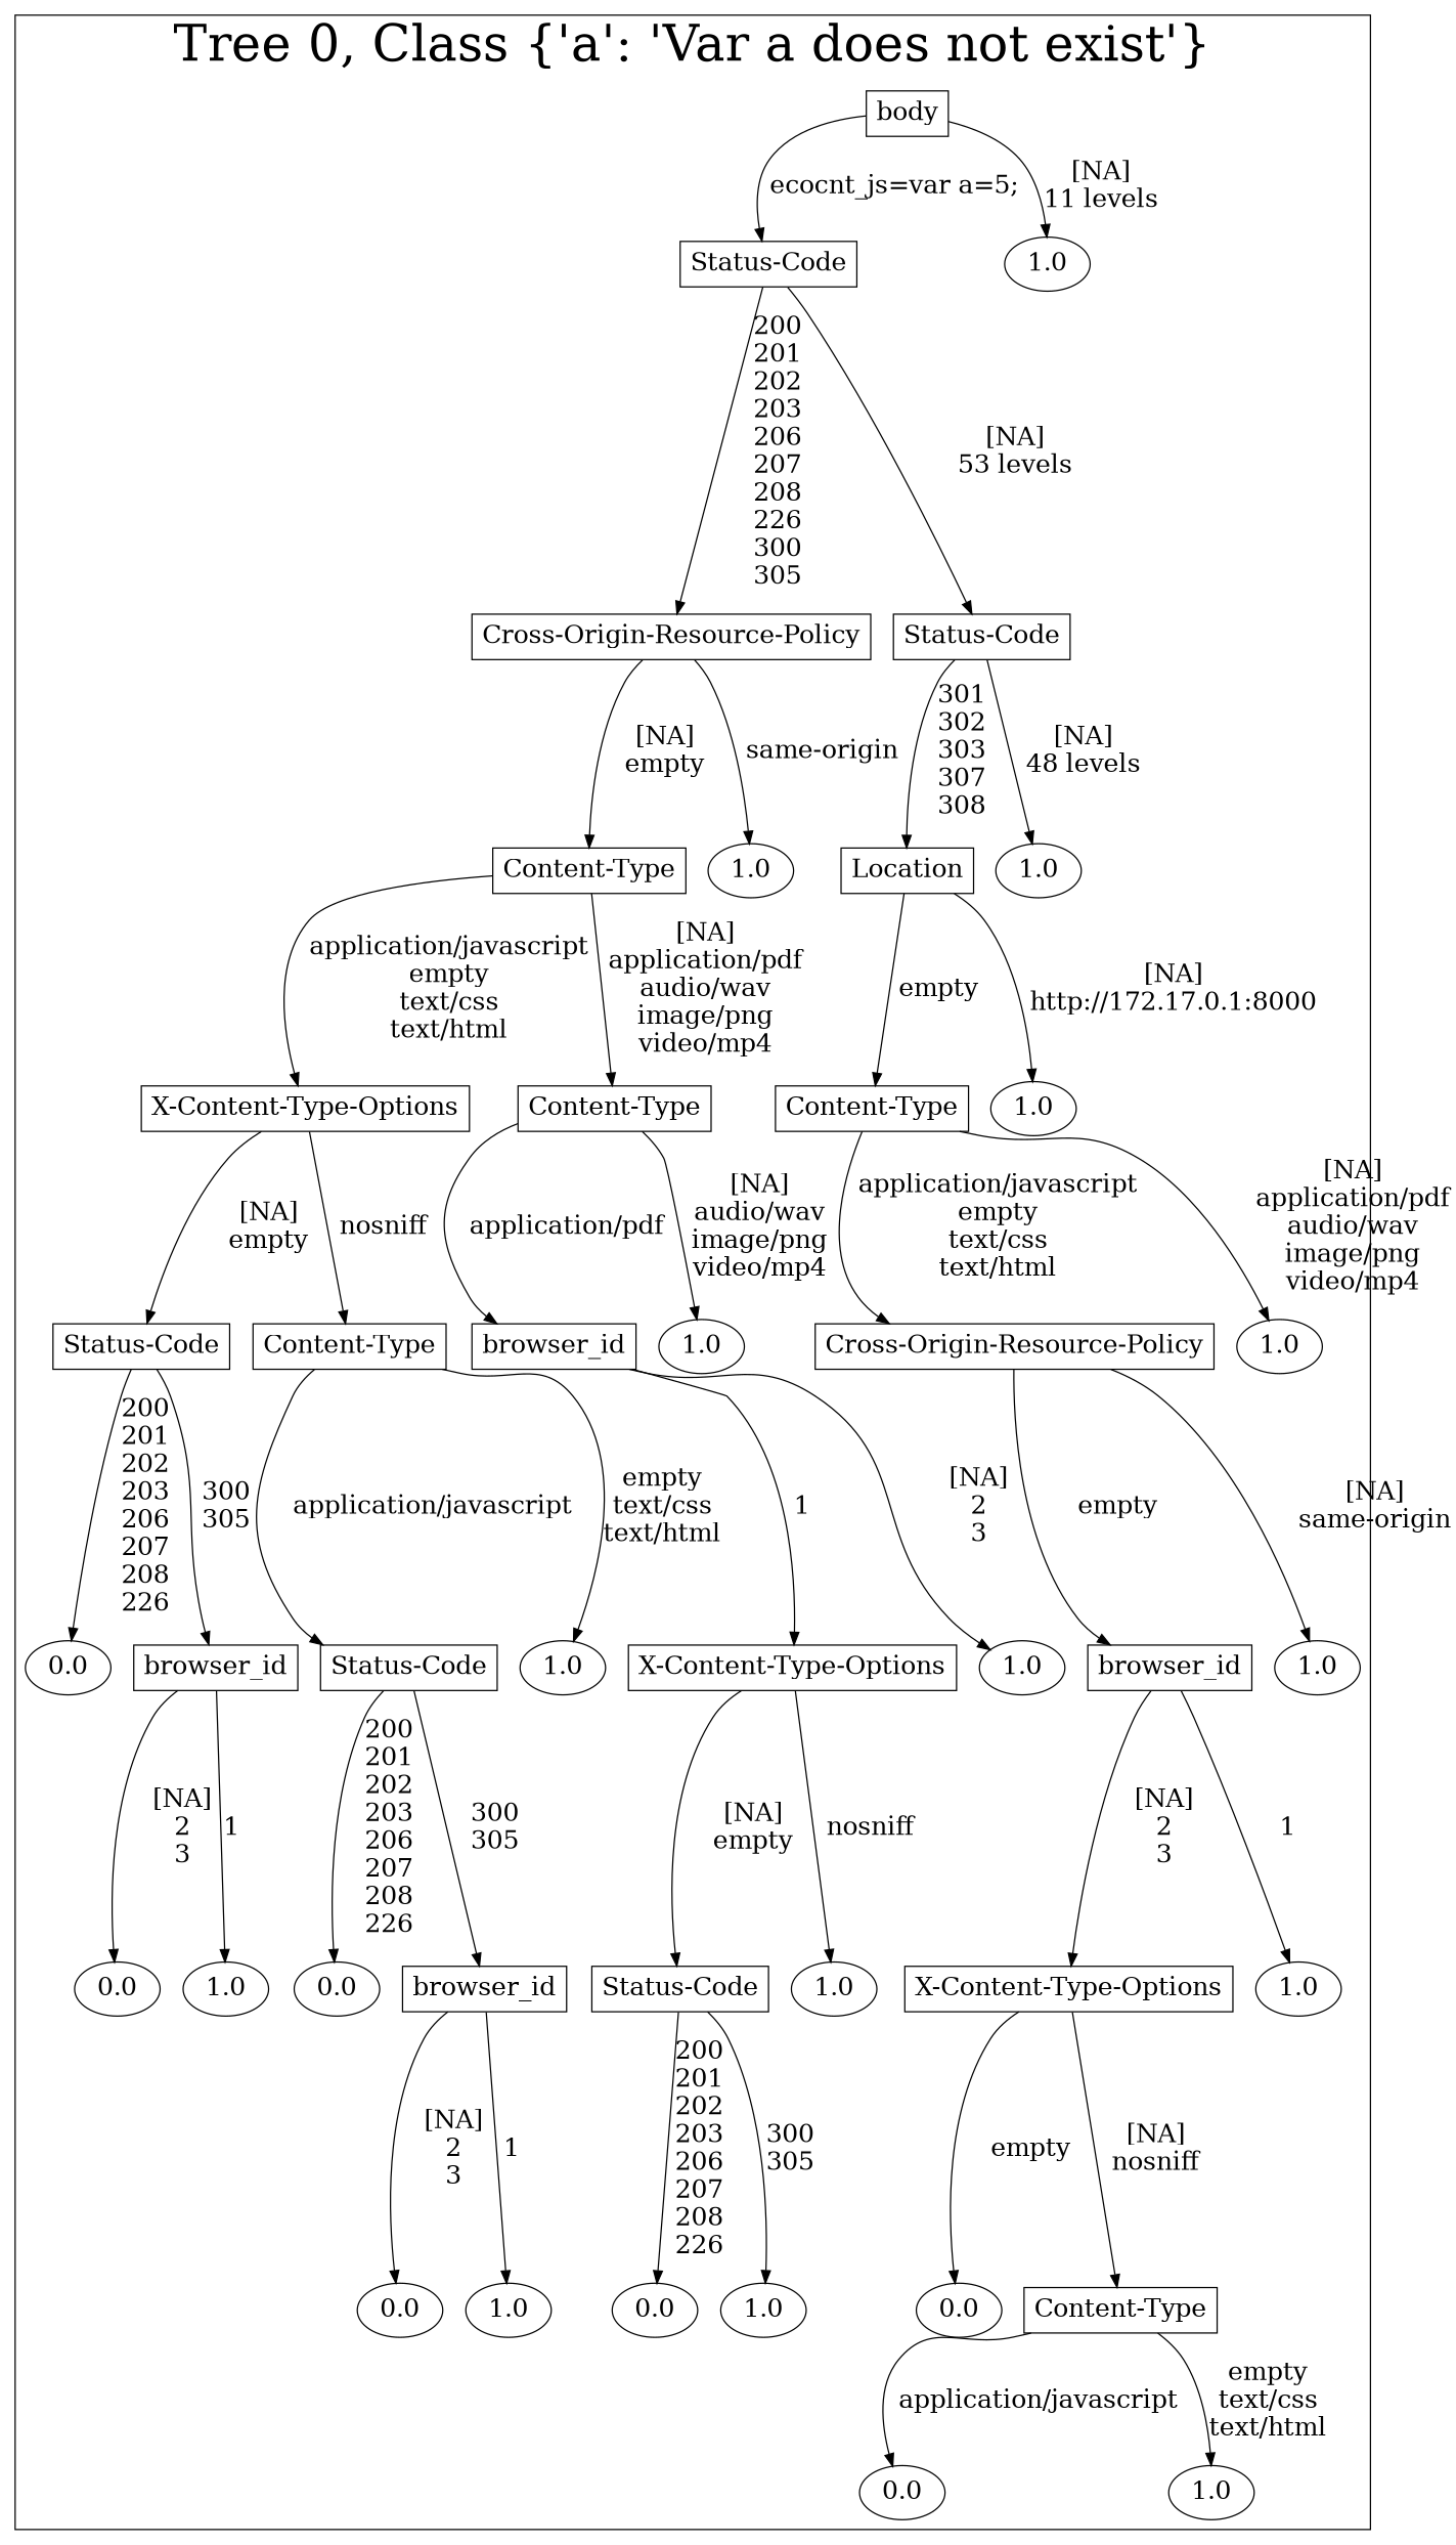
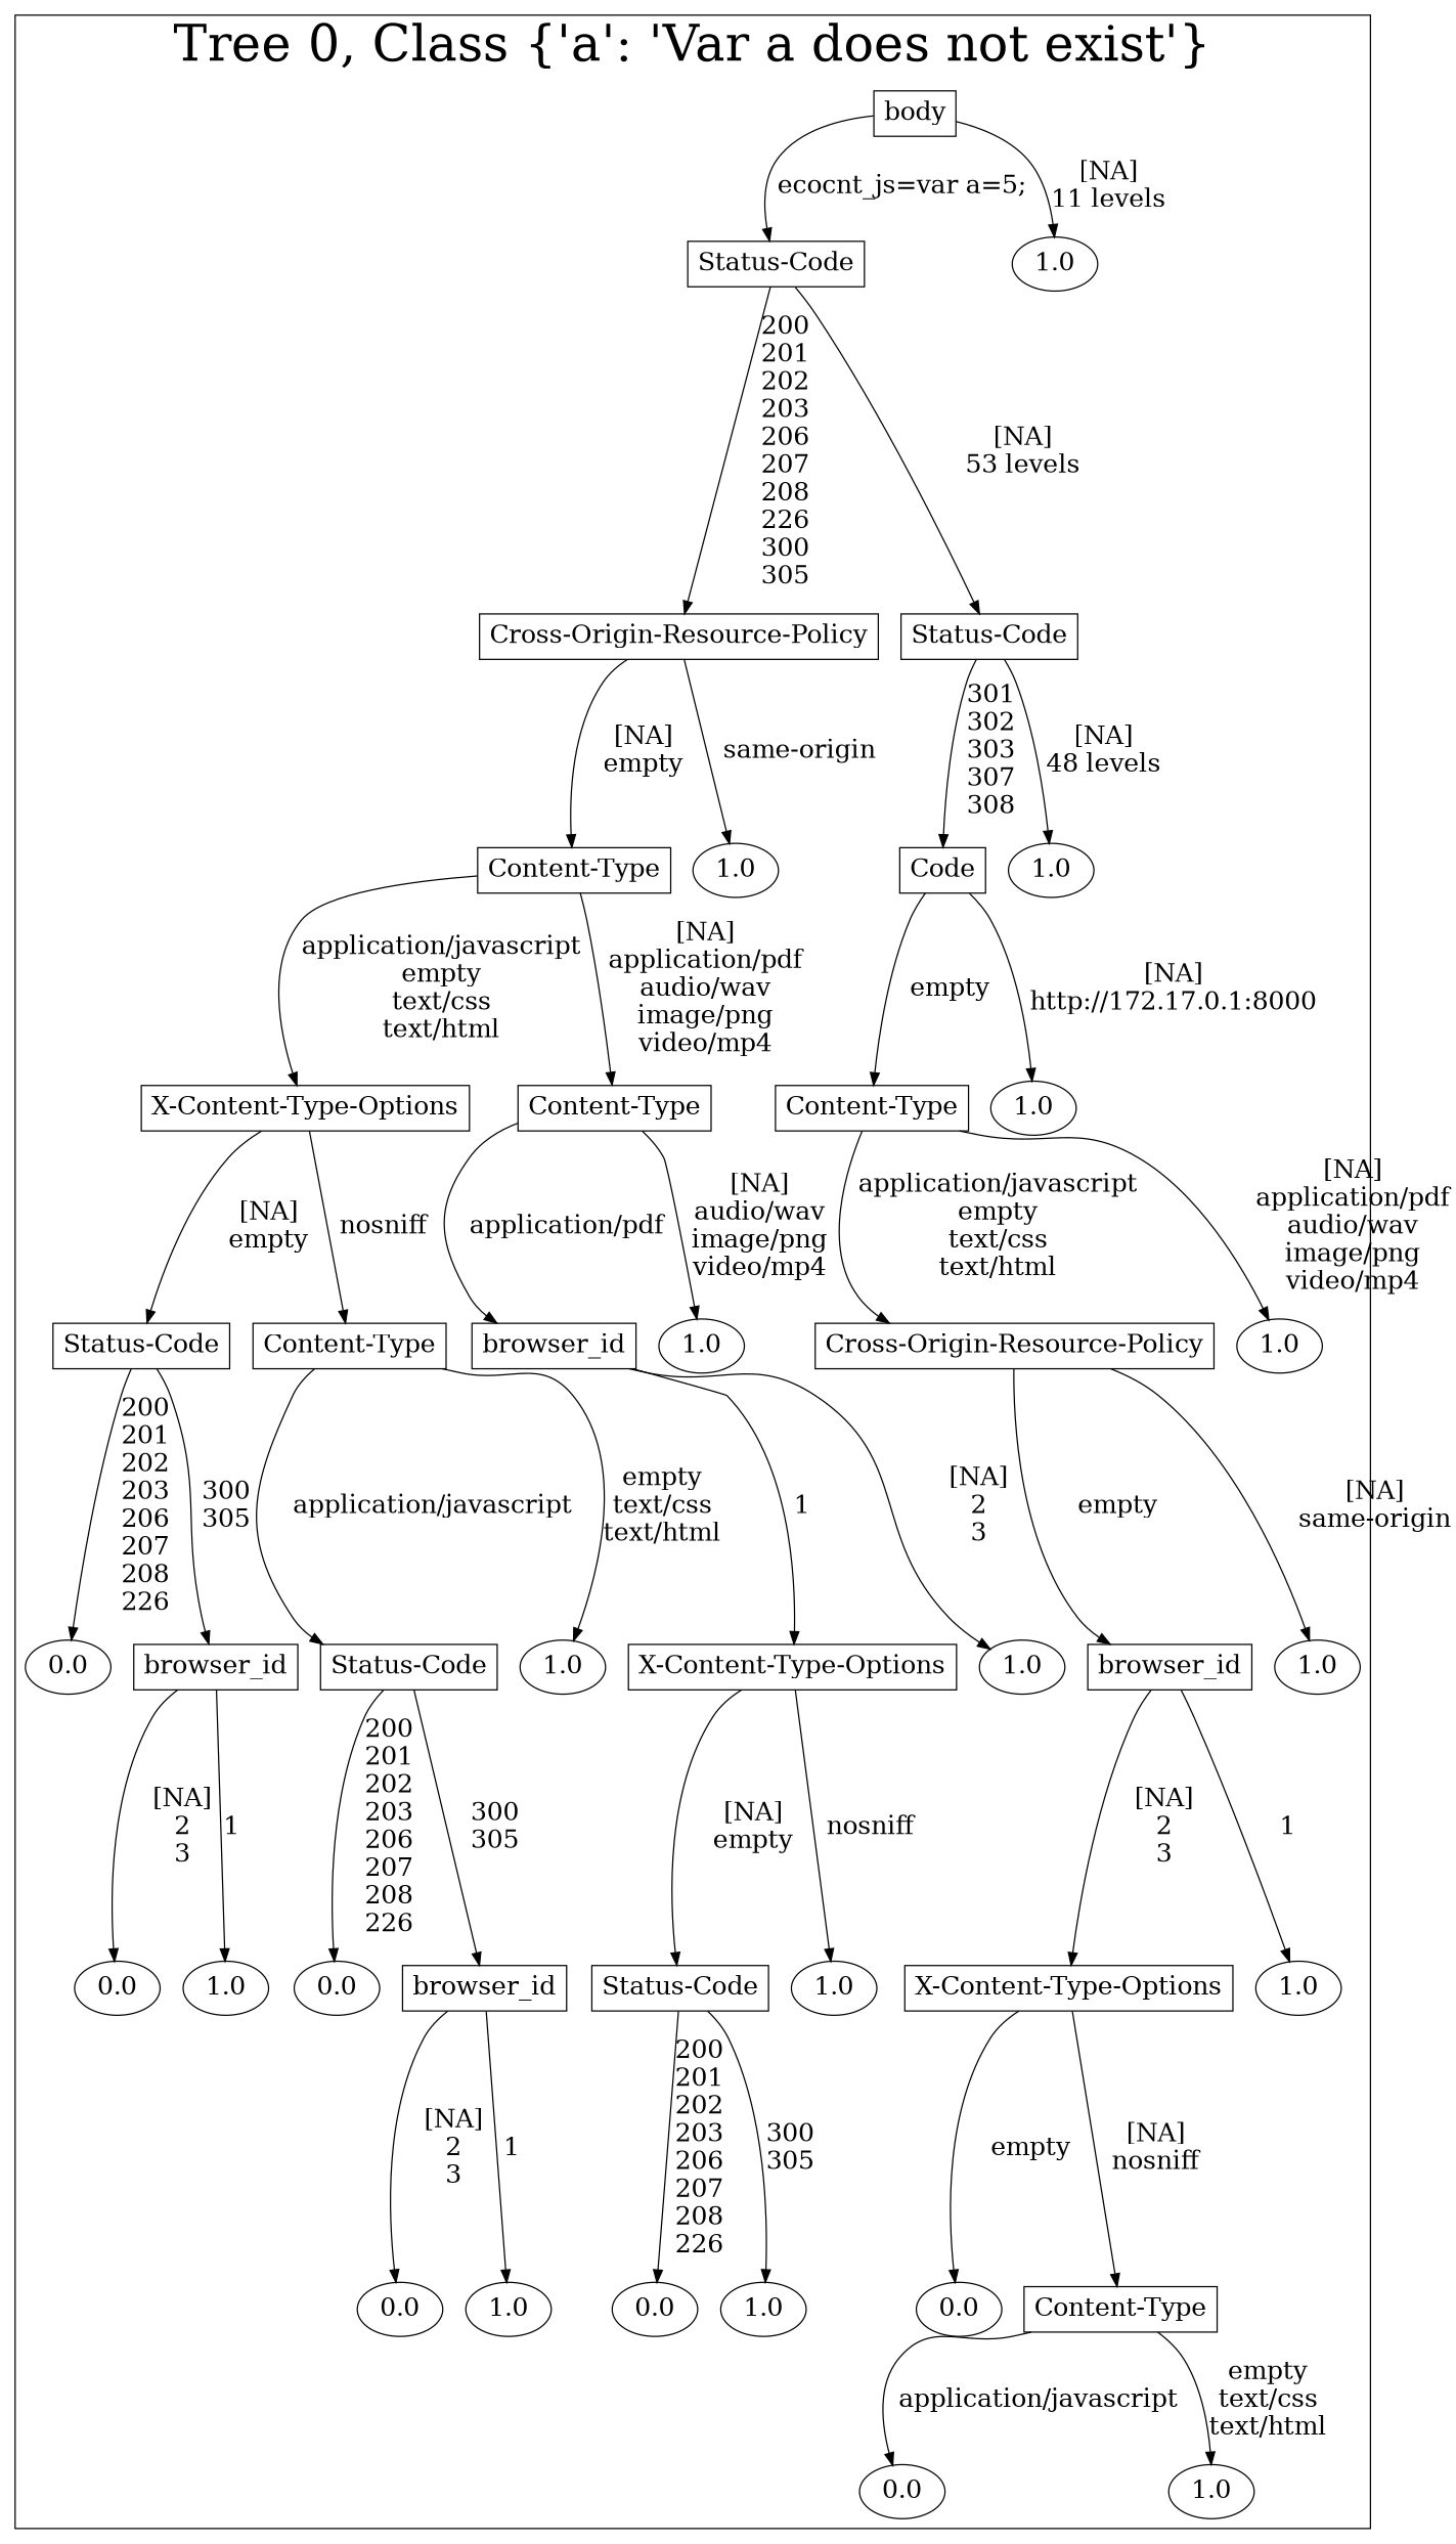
  digraph {
    node [fontsize=20]
    edge [fontsize=20]
    n1 [label=body shape=box]
    n2 [label="Status-Code" shape=box]
    n3 [label=1.0]
    n4 [label="Cross-Origin-Resource-Policy" shape=box]
    n5 [label="Status-Code" shape=box]
    n6 [label="Content-Type" shape=box]
    n7 [label=1.0]
-   n8 [label=Location shape=box]
+   n8 [label=Code shape=box]
    n9 [label=1.0]
    n10 [label="X-Content-Type-Options" shape=box]
    n11 [label="Content-Type" shape=box]
    n12 [label="Content-Type" shape=box]
    n13 [label=1.0]
    n14 [label="Status-Code" shape=box]
    n15 [label="Content-Type" shape=box]
    n16 [label=browser_id shape=box]
    n17 [label=1.0]
    n18 [label="Cross-Origin-Resource-Policy" shape=box]
    n19 [label=1.0]
    n20 [label=0.0]
    n21 [label=browser_id shape=box]
    n22 [label="Status-Code" shape=box]
    n23 [label=1.0]
    n24 [label="X-Content-Type-Options" shape=box]
    n25 [label=1.0]
    n26 [label=browser_id shape=box]
    n27 [label=1.0]
    n28 [label=0.0]
    n29 [label=1.0]
    n30 [label=0.0]
    n31 [label=browser_id shape=box]
    n32 [label="Status-Code" shape=box]
    n33 [label=1.0]
    n34 [label="X-Content-Type-Options" shape=box]
    n35 [label=1.0]
    n36 [label=0.0]
    n37 [label=1.0]
    n38 [label=0.0]
    n39 [label=1.0]
    n40 [label=0.0]
    n41 [label="Content-Type" shape=box]
    n42 [label=0.0]
    n43 [label=1.0]
    subgraph cluster_1 {
      fontsize=40
      label="Tree 0, Class {'a': 'Var a does not exist'}"
      subgraph sub_2 {
        fontsize=40
        label="Tree 0, Class {'a': 'Var a does not exist'}"
        n1
      }
      subgraph sub_3 {
        fontsize=40
        label="Tree 0, Class {'a': 'Var a does not exist'}"
        n2
        n3
      }
      subgraph sub_4 {
        fontsize=40
        label="Tree 0, Class {'a': 'Var a does not exist'}"
        n4
        n5
      }
      subgraph sub_5 {
        fontsize=40
        label="Tree 0, Class {'a': 'Var a does not exist'}"
        n6
        n7
        n8
        n9
      }
      subgraph sub_6 {
        fontsize=40
        label="Tree 0, Class {'a': 'Var a does not exist'}"
        n10
        n11
        n12
        n13
      }
      subgraph sub_7 {
        fontsize=40
        label="Tree 0, Class {'a': 'Var a does not exist'}"
        n14
        n15
        n16
        n17
        n18
        n19
      }
      subgraph sub_8 {
        fontsize=40
        label="Tree 0, Class {'a': 'Var a does not exist'}"
        n20
        n21
        n22
        n23
        n24
        n25
        n26
        n27
      }
      subgraph sub_9 {
        fontsize=40
        label="Tree 0, Class {'a': 'Var a does not exist'}"
        n28
        n29
        n30
        n31
        n32
        n33
        n34
        n35
      }
      subgraph sub_10 {
        fontsize=40
        label="Tree 0, Class {'a': 'Var a does not exist'}"
        n36
        n37
        n38
        n39
        n40
        n41
      }
      subgraph sub_11 {
        fontsize=40
        label="Tree 0, Class {'a': 'Var a does not exist'}"
        n42
        n43
      }
    }
    n1 -> n2 [label="ecocnt_js=var a=5;\n"]
    n1 -> n3 [label="[NA]\n11 levels\n"]
    n2 -> n4 [label="200\n201\n202\n203\n206\n207\n208\n226\n300\n305\n"]
    n2 -> n5 [label="[NA]\n53 levels\n"]
    n4 -> n6 [label="[NA]\nempty\n"]
    n4 -> n7 [label="same-origin\n"]
    n5 -> n8 [label="301\n302\n303\n307\n308\n"]
    n5 -> n9 [label="[NA]\n48 levels\n"]
    n6 -> n10 [label="application/javascript\nempty\ntext/css\ntext/html\n"]
    n6 -> n11 [label="[NA]\napplication/pdf\naudio/wav\nimage/png\nvideo/mp4\n"]
    n8 -> n12 [label="empty\n"]
    n8 -> n13 [label="[NA]\nhttp://172.17.0.1:8000\n"]
    n10 -> n14 [label="[NA]\nempty\n"]
    n10 -> n15 [label="nosniff\n"]
    n11 -> n16 [label="application/pdf\n"]
    n11 -> n17 [label="[NA]\naudio/wav\nimage/png\nvideo/mp4\n"]
    n12 -> n18 [label="application/javascript\nempty\ntext/css\ntext/html\n"]
    n12 -> n19 [label="[NA]\napplication/pdf\naudio/wav\nimage/png\nvideo/mp4\n"]
    n14 -> n20 [label="200\n201\n202\n203\n206\n207\n208\n226\n"]
    n14 -> n21 [label="300\n305\n"]
    n15 -> n22 [label="application/javascript\n"]
    n15 -> n23 [label="empty\ntext/css\ntext/html\n"]
    n16 -> n24 [label="1\n"]
    n16 -> n25 [label="[NA]\n2\n3\n"]
    n18 -> n26 [label="empty\n"]
    n18 -> n27 [label="[NA]\nsame-origin\n"]
    n21 -> n28 [label="[NA]\n2\n3\n"]
    n21 -> n29 [label="1\n"]
    n22 -> n30 [label="200\n201\n202\n203\n206\n207\n208\n226\n"]
    n22 -> n31 [label="300\n305\n"]
    n24 -> n32 [label="[NA]\nempty\n"]
    n24 -> n33 [label="nosniff\n"]
    n26 -> n34 [label="[NA]\n2\n3\n"]
    n26 -> n35 [label="1\n"]
    n31 -> n36 [label="[NA]\n2\n3\n"]
    n31 -> n37 [label="1\n"]
    n32 -> n38 [label="200\n201\n202\n203\n206\n207\n208\n226\n"]
    n32 -> n39 [label="300\n305\n"]
    n34 -> n40 [label="empty\n"]
    n34 -> n41 [label="[NA]\nnosniff\n"]
    n41 -> n42 [label="application/javascript\n"]
    n41 -> n43 [label="empty\ntext/css\ntext/html\n"]
  }
